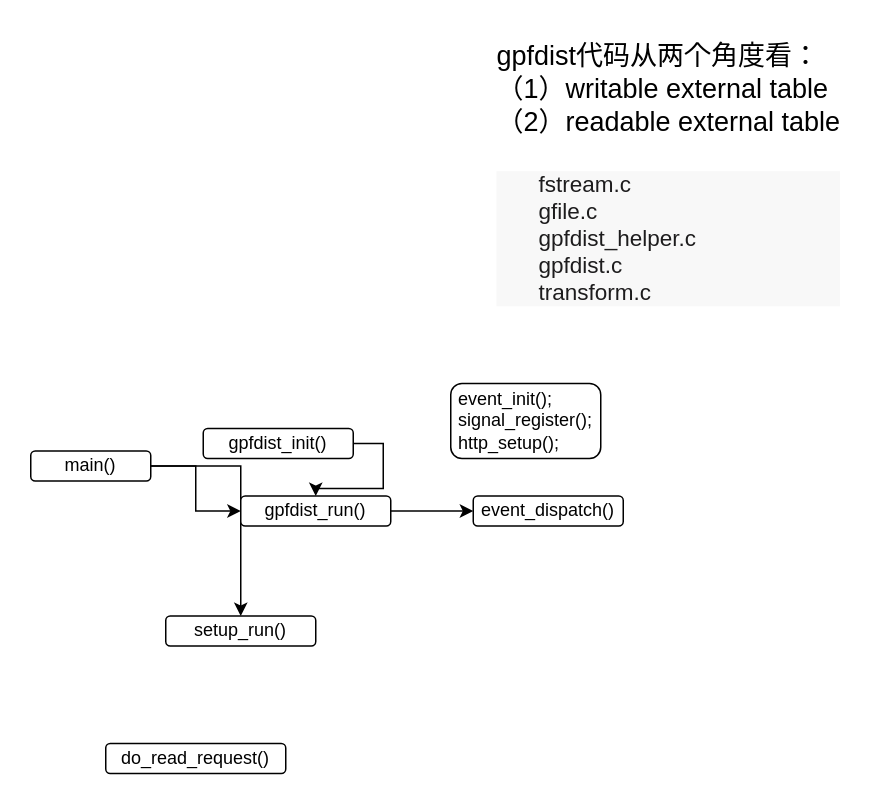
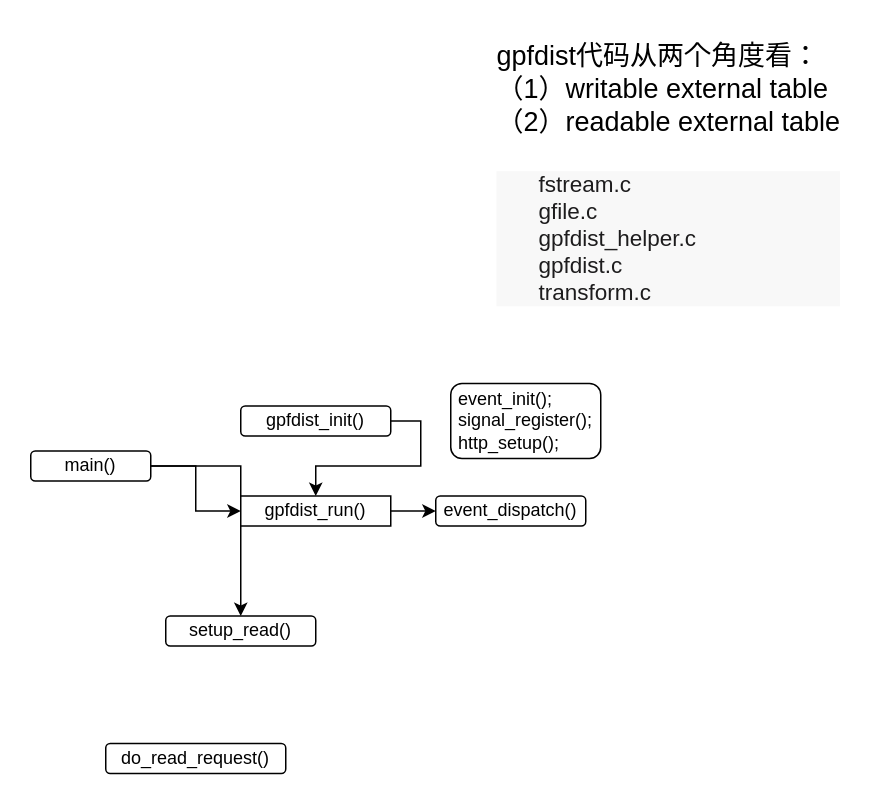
  <mxCell id="0" />
  <mxCell id="1" parent="0" />
  <mxCell id="2" value="&lt;div style=&quot;text-align: left;&quot;&gt;&lt;span style=&quot;font-size: 18px; background-color: initial;&quot;&gt;gpfdist代码从两个角度看：&lt;/span&gt;&lt;/div&gt;&lt;font style=&quot;font-size: 18px;&quot;&gt;&lt;div style=&quot;text-align: left;&quot;&gt;&lt;span style=&quot;background-color: initial;&quot;&gt;（1）writable external table&lt;/span&gt;&lt;/div&gt;&lt;div style=&quot;text-align: left;&quot;&gt;&lt;span style=&quot;background-color: initial;&quot;&gt;（2）readable external table&lt;/span&gt;&lt;/div&gt;&lt;div style=&quot;text-align: left;&quot;&gt;&lt;span style=&quot;background-color: initial;&quot;&gt;&lt;br&gt;&lt;/span&gt;&lt;/div&gt;&lt;div style=&quot;text-align: left;&quot;&gt;&lt;ul style=&quot;box-sizing: inherit; margin: 0px; padding: 0px; list-style-type: none; color: rgb(29, 28, 29); font-family: Slack-Lato, Slack-Fractions, appleLogo, sans-serif; font-size: 15px; font-variant-ligatures: common-ligatures; background-color: rgb(248, 248, 248);&quot; data-border=&quot;0&quot; data-indent=&quot;0&quot; class=&quot;p-rich_text_list p-rich_text_list__bullet&quot; data-stringify-type=&quot;unordered-list&quot;&gt;&lt;li style=&quot;box-sizing: inherit; margin-bottom: 0px; list-style-type: none; margin-left: 28px;&quot; data-stringify-border=&quot;0&quot; data-stringify-indent=&quot;0&quot;&gt;fstream.c&lt;/li&gt;&lt;li style=&quot;box-sizing: inherit; margin-bottom: 0px; list-style-type: none; margin-left: 28px;&quot; data-stringify-border=&quot;0&quot; data-stringify-indent=&quot;0&quot;&gt;gfile.c&lt;/li&gt;&lt;li style=&quot;box-sizing: inherit; margin-bottom: 0px; list-style-type: none; margin-left: 28px;&quot; data-stringify-border=&quot;0&quot; data-stringify-indent=&quot;0&quot;&gt;gpfdist_helper.c&lt;/li&gt;&lt;li style=&quot;box-sizing: inherit; margin-bottom: 0px; list-style-type: none; margin-left: 28px;&quot; data-stringify-border=&quot;0&quot; data-stringify-indent=&quot;0&quot;&gt;gpfdist.c&lt;/li&gt;&lt;li style=&quot;box-sizing: inherit; margin-bottom: 0px; list-style-type: none; margin-left: 28px;&quot; data-stringify-border=&quot;0&quot; data-stringify-indent=&quot;0&quot;&gt;transform.c&lt;/li&gt;&lt;/ul&gt;&lt;/div&gt;&lt;/font&gt;" style="text;html=1;align=center;verticalAlign=middle;resizable=0;points=[];autosize=1;strokeColor=none;fillColor=none;" vertex="1" parent="1"><mxGeometry x="320" y="20" width="250" height="190" as="geometry" /></mxCell>
  <mxCell id="3" style="edgeStyle=orthogonalEdgeStyle;rounded=0;orthogonalLoop=1;jettySize=auto;html=1;exitX=1;exitY=0.5;exitDx=0;exitDy=0;" edge="1" parent="1" source="5" target="11"><mxGeometry relative="1" as="geometry" /></mxCell>
  <mxCell id="4" style="edgeStyle=orthogonalEdgeStyle;rounded=0;orthogonalLoop=1;jettySize=auto;html=1;exitX=1;exitY=0.5;exitDx=0;exitDy=0;entryX=0;entryY=0.5;entryDx=0;entryDy=0;" edge="1" parent="1" source="5" target="9"><mxGeometry relative="1" as="geometry" /></mxCell>
  <mxCell id="5" value="main()" style="rounded=1;whiteSpace=wrap;html=1;" vertex="1" parent="1"><mxGeometry x="20" y="300" width="80" height="20" as="geometry" /></mxCell>
  <mxCell id="6" style="edgeStyle=orthogonalEdgeStyle;rounded=0;orthogonalLoop=1;jettySize=auto;html=1;exitX=1;exitY=0.5;exitDx=0;exitDy=0;" edge="1" parent="1" source="7" target="9"><mxGeometry relative="1" as="geometry" /></mxCell>
- <mxCell id="7" value="gpfdist_init()" style="rounded=1;whiteSpace=wrap;html=1;" vertex="1" parent="1"><mxGeometry x="135" y="285" width="100" height="20" as="geometry" /></mxCell>
+ <mxCell id="7" value="gpfdist_init()" style="rounded=1;whiteSpace=wrap;html=1;" vertex="1" parent="1"><mxGeometry x="160" y="270" width="100" height="20" as="geometry" /></mxCell>
  <mxCell id="8" style="edgeStyle=orthogonalEdgeStyle;rounded=0;orthogonalLoop=1;jettySize=auto;html=1;exitX=1;exitY=0.5;exitDx=0;exitDy=0;entryX=0;entryY=0.5;entryDx=0;entryDy=0;" edge="1" parent="1" source="9" target="10"><mxGeometry relative="1" as="geometry" /></mxCell>
- <mxCell id="9" value="gpfdist_run()" style="rounded=1;whiteSpace=wrap;html=1;" vertex="1" parent="1"><mxGeometry x="160" y="330" width="100" height="20" as="geometry" /></mxCell>
- <mxCell id="10" value="event_dispatch()" style="rounded=1;whiteSpace=wrap;html=1;" vertex="1" parent="1"><mxGeometry x="315" y="330" width="100" height="20" as="geometry" /></mxCell>
- <mxCell id="11" value="setup_run()" style="rounded=1;whiteSpace=wrap;html=1;" vertex="1" parent="1"><mxGeometry x="110" y="410" width="100" height="20" as="geometry" /></mxCell>
+ <mxCell id="9" value="gpfdist_run()" style="whiteSpace=wrap;html=1;rounded=0;" vertex="1" parent="1"><mxGeometry x="160" y="330" width="100" height="20" as="geometry" /></mxCell>
+ <mxCell id="10" value="event_dispatch()" style="rounded=1;whiteSpace=wrap;html=1;" vertex="1" parent="1"><mxGeometry x="290" y="330" width="100" height="20" as="geometry" /></mxCell>
+ <mxCell id="11" value="setup_read()" style="rounded=1;whiteSpace=wrap;html=1;" vertex="1" parent="1"><mxGeometry x="110" y="410" width="100" height="20" as="geometry" /></mxCell>
  <mxCell id="12" value="do_read_request()" style="rounded=1;whiteSpace=wrap;html=1;" vertex="1" parent="1"><mxGeometry x="70" y="495" width="120" height="20" as="geometry" /></mxCell>
  <mxCell id="13" value="&lt;div&gt;&amp;nbsp;event_init();&lt;span style=&quot;background-color: initial;&quot;&gt;&amp;nbsp; &amp;nbsp; &amp;nbsp;signal_register();&lt;/span&gt;&lt;/div&gt;&lt;div&gt;&lt;span style=&quot;background-color: initial;&quot;&gt;&amp;nbsp;http_setup();&lt;/span&gt;&lt;/div&gt;" style="rounded=1;whiteSpace=wrap;html=1;align=left;" vertex="1" parent="1"><mxGeometry x="300" y="255" width="100" height="50" as="geometry" /></mxCell>
